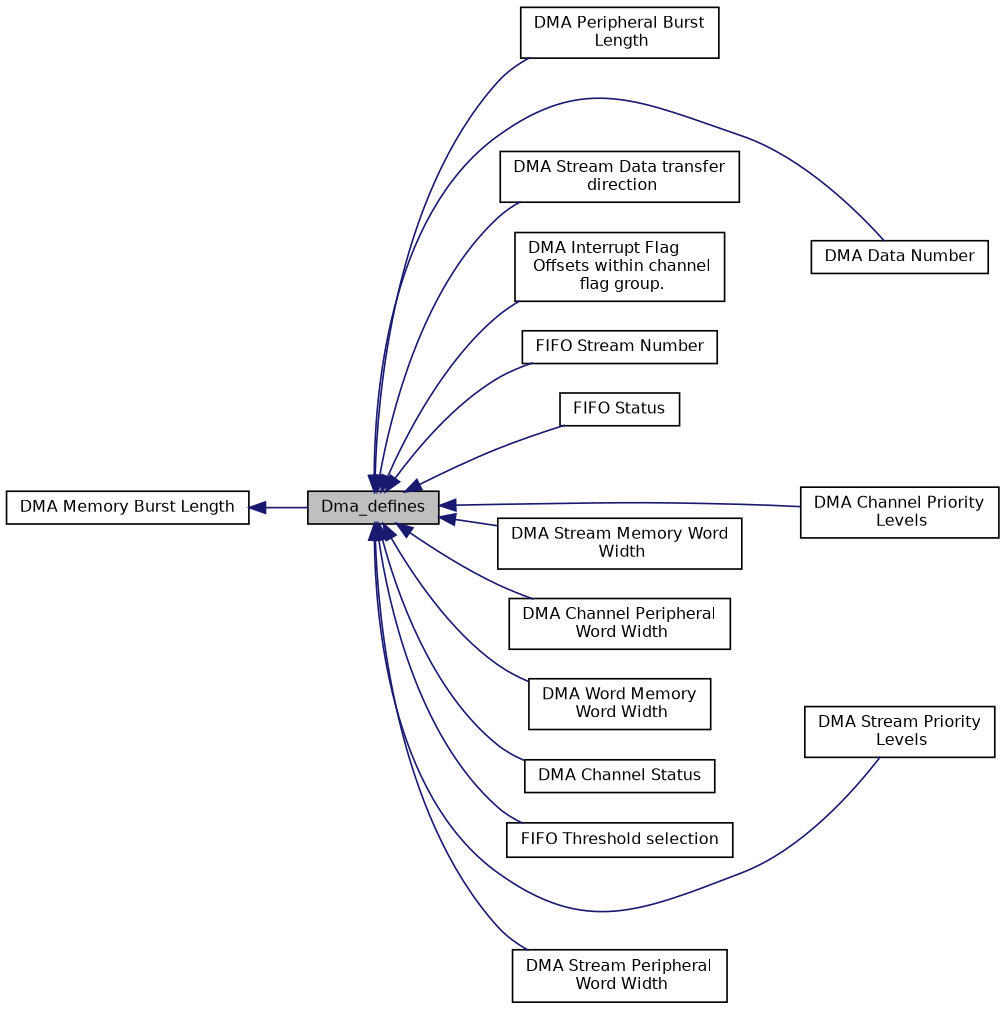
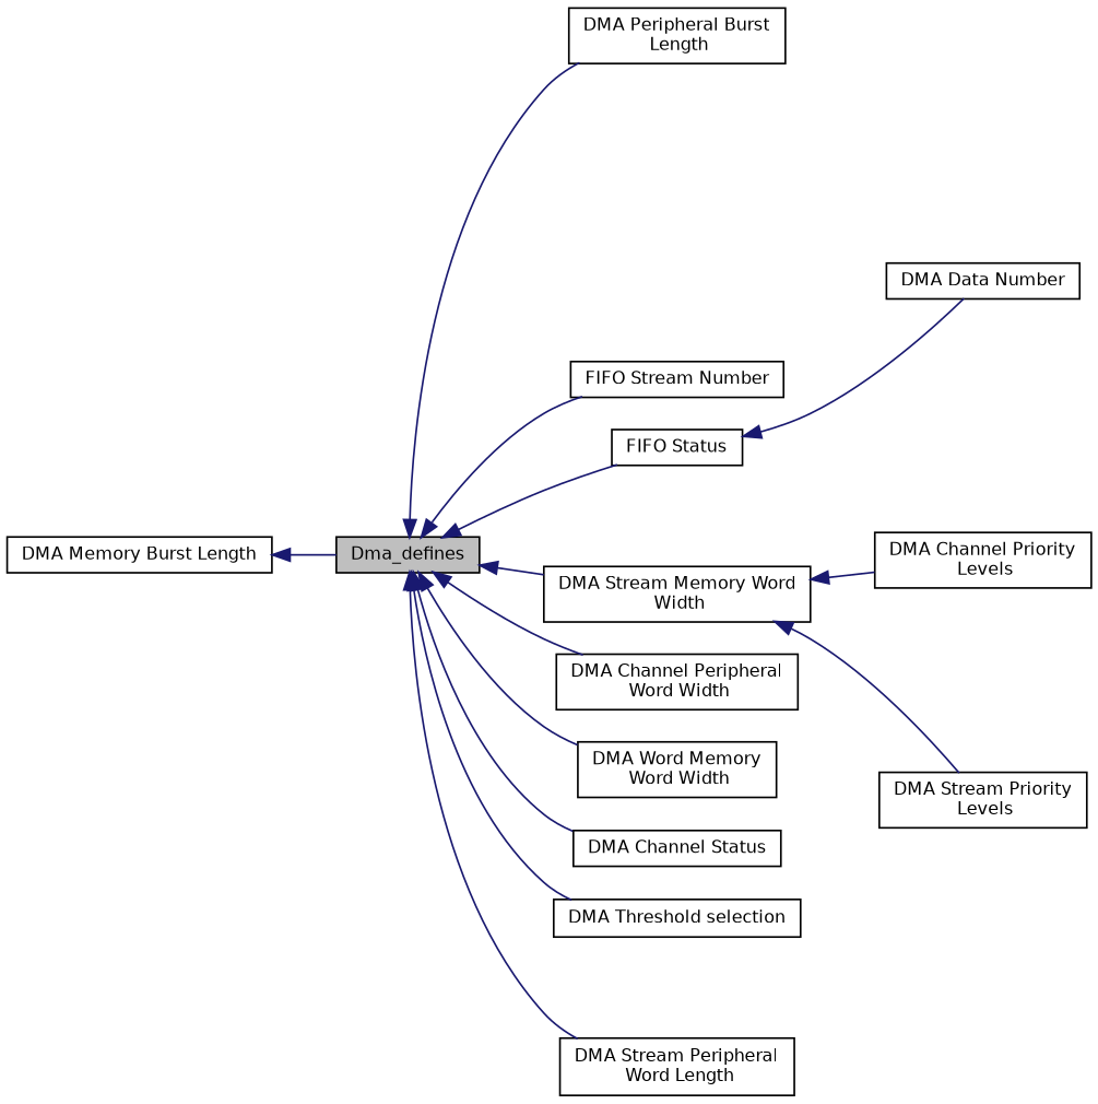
  digraph {
    rankdir=LR
    node [color=black fillcolor=white fontname=Helvetica fontsize=10 shape=record style=filled]
    edge [color=midnightblue dir=back fontname=Helvetica fontsize=10 labelfontname=Helvetica labelfontsize=10 shape=plaintext style=solid]
    n1 [height=0.2 label="DMA Peripheral Burst\l Length" width=0.4]
    n2 [height=0.2 label="DMA Channel Priority\l Levels" width=0.4]
-   n3 [height=0.2 label="DMA Stream Data transfer\l direction" width=0.4]
-   n4 [height=0.2 label="DMA Interrupt Flag\l Offsets within channel\l flag group." width=0.4]
    n5 [height=0.2 label="FIFO Stream Number" width=0.4]
    n6 [height=0.2 label="FIFO Status" width=0.4]
    n7 [height=0.2 label="DMA Memory Burst Length" width=0.4]
    n8 [fillcolor=grey75 fontcolor=black height=0.2 label=Dma_defines width=0.4]
    n9 [height=0.2 label="DMA Data Number" width=0.4]
    n10 [height=0.2 label="DMA Stream Memory Word\l Width" width=0.4]
    n11 [height=0.2 label="DMA Channel Peripheral\l Word Width" width=0.4]
    n12 [height=0.2 label="DMA Word Memory\l Word Width" width=0.4]
    n13 [height=0.2 label="DMA Channel Status" width=0.4]
-   n14 [height=0.2 label="FIFO Threshold selection" width=0.4]
+   n14 [height=0.2 label="DMA Threshold selection" width=0.4]
    n15 [height=0.2 label="DMA Stream Priority\l Levels" width=0.4]
-   n16 [height=0.2 label="DMA Stream Peripheral\l Word Width" width=0.4]
+   n16 [height=0.2 label="DMA Stream Peripheral\l Word Length" width=0.4]
    n7 -> n8
    n8 -> n1
-   n8 -> n2
-   n8 -> n3
-   n8 -> n4
+   n10 -> n2
    n8 -> n5
    n8 -> n6
-   n8 -> n9
+   n6 -> n9
    n8 -> n10
    n8 -> n11
    n8 -> n12
    n8 -> n13
    n8 -> n14
-   n8 -> n15
+   n10 -> n15
    n8 -> n16
  }
